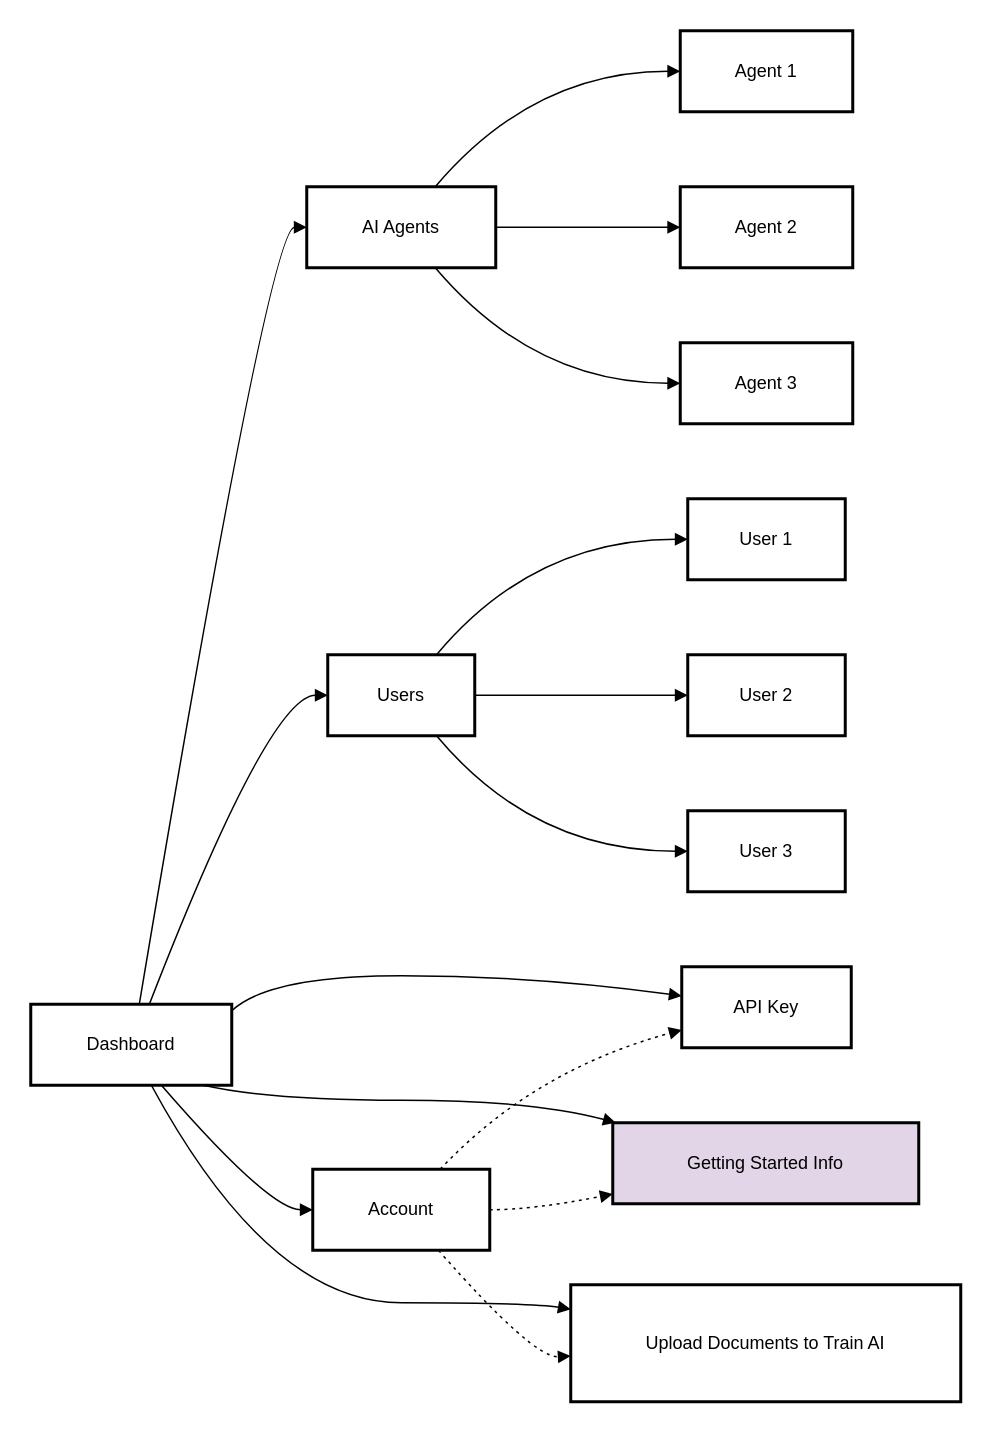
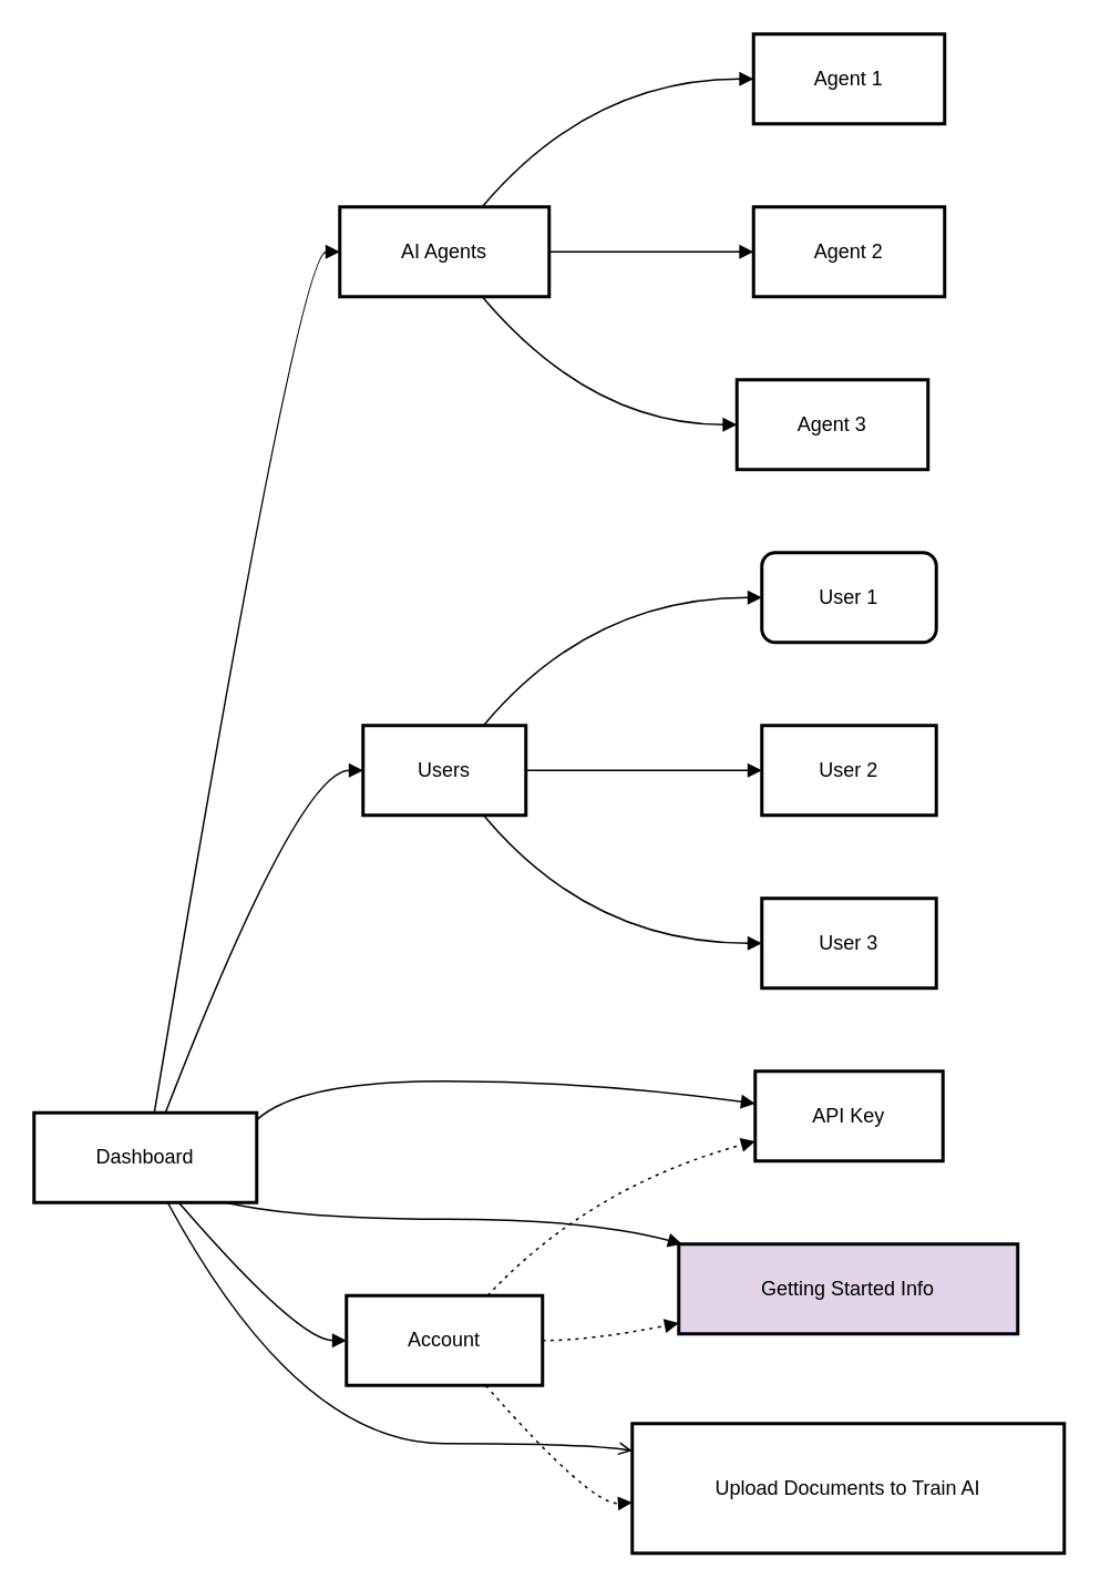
  <mxCell id="0" />
  <mxCell id="1" parent="0" />
  <mxCell id="2" value="Dashboard" style="whiteSpace=wrap;strokeWidth=2;" vertex="1" parent="1"><mxGeometry x="20" y="669" width="134" height="54" as="geometry" /></mxCell>
  <mxCell id="3" value="AI Agents" style="whiteSpace=wrap;strokeWidth=2;" vertex="1" parent="1"><mxGeometry x="204" y="124" width="126" height="54" as="geometry" /></mxCell>
  <mxCell id="4" value="Users" style="whiteSpace=wrap;strokeWidth=2;" vertex="1" parent="1"><mxGeometry x="218" y="436" width="98" height="54" as="geometry" /></mxCell>
  <mxCell id="5" value="API Key" style="whiteSpace=wrap;strokeWidth=2;" vertex="1" parent="1"><mxGeometry x="454" y="644" width="113" height="54" as="geometry" /></mxCell>
  <mxCell id="6" value="Getting Started Info" style="whiteSpace=wrap;strokeWidth=2;fillColor=#e1d5e7;" vertex="1" parent="1"><mxGeometry x="408" y="748" width="204" height="54" as="geometry" /></mxCell>
  <mxCell id="7" value="Upload Documents to Train AI" style="whiteSpace=wrap;strokeWidth=2;" vertex="1" parent="1"><mxGeometry x="380" y="856" width="260" height="78" as="geometry" /></mxCell>
  <mxCell id="8" value="Account" style="whiteSpace=wrap;strokeWidth=2;" vertex="1" parent="1"><mxGeometry x="208" y="779" width="118" height="54" as="geometry" /></mxCell>
  <mxCell id="9" value="Agent 1" style="whiteSpace=wrap;strokeWidth=2;" vertex="1" parent="1"><mxGeometry x="453" y="20" width="115" height="54" as="geometry" /></mxCell>
  <mxCell id="10" value="Agent 2" style="whiteSpace=wrap;strokeWidth=2;" vertex="1" parent="1"><mxGeometry x="453" y="124" width="115" height="54" as="geometry" /></mxCell>
- <mxCell id="11" value="Agent 3" style="whiteSpace=wrap;strokeWidth=2;" vertex="1" parent="1"><mxGeometry x="453" y="228" width="115" height="54" as="geometry" /></mxCell>
- <mxCell id="12" value="User 1" style="whiteSpace=wrap;strokeWidth=2;" vertex="1" parent="1"><mxGeometry x="458" y="332" width="105" height="54" as="geometry" /></mxCell>
+ <mxCell id="11" value="Agent 3" style="whiteSpace=wrap;strokeWidth=2;" vertex="1" parent="1"><mxGeometry x="443" y="228" width="115" height="54" as="geometry" /></mxCell>
+ <mxCell id="12" value="User 1" style="whiteSpace=wrap;strokeWidth=2;rounded=1;" vertex="1" parent="1"><mxGeometry x="458" y="332" width="105" height="54" as="geometry" /></mxCell>
  <mxCell id="13" value="User 2" style="whiteSpace=wrap;strokeWidth=2;" vertex="1" parent="1"><mxGeometry x="458" y="436" width="105" height="54" as="geometry" /></mxCell>
  <mxCell id="14" value="User 3" style="whiteSpace=wrap;strokeWidth=2;" vertex="1" parent="1"><mxGeometry x="458" y="540" width="105" height="54" as="geometry" /></mxCell>
  <mxCell id="15" value="" style="curved=1;startArrow=none;endArrow=block;exitX=0.54;exitY=0;entryX=0;entryY=0.5;" edge="1" parent="1" source="2" target="3"><mxGeometry relative="1" as="geometry"><Array as="points"><mxPoint x="179" y="151" /></Array></mxGeometry></mxCell>
  <mxCell id="16" value="" style="curved=1;startArrow=none;endArrow=block;exitX=0.59;exitY=0;entryX=0;entryY=0.5;" edge="1" parent="1" source="2" target="4"><mxGeometry relative="1" as="geometry"><Array as="points"><mxPoint x="179" y="463" /></Array></mxGeometry></mxCell>
  <mxCell id="17" value="" style="curved=1;startArrow=none;endArrow=block;exitX=1;exitY=0.08;entryX=0;entryY=0.36;" edge="1" parent="1" source="2" target="5"><mxGeometry relative="1" as="geometry"><Array as="points"><mxPoint x="179" y="650" /><mxPoint x="355" y="650" /></Array></mxGeometry></mxCell>
  <mxCell id="18" value="" style="curved=1;startArrow=none;endArrow=block;exitX=0.86;exitY=1;entryX=0.01;entryY=0;" edge="1" parent="1" source="2" target="6"><mxGeometry relative="1" as="geometry"><Array as="points"><mxPoint x="179" y="733" /><mxPoint x="355" y="733" /></Array></mxGeometry></mxCell>
- <mxCell id="19" value="" style="curved=1;startArrow=none;endArrow=block;exitX=0.6;exitY=1;entryX=0;entryY=0.21;" edge="1" parent="1" source="2" target="7"><mxGeometry relative="1" as="geometry"><Array as="points"><mxPoint x="179" y="868" /><mxPoint x="355" y="868" /></Array></mxGeometry></mxCell>
+ <mxCell id="19" value="" style="curved=1;startArrow=none;endArrow=open;exitX=0.6;exitY=1;entryX=0;entryY=0.21;" edge="1" parent="1" source="2" target="7"><mxGeometry relative="1" as="geometry"><Array as="points"><mxPoint x="179" y="868" /><mxPoint x="355" y="868" /></Array></mxGeometry></mxCell>
  <mxCell id="20" value="" style="curved=1;startArrow=none;endArrow=block;exitX=0.65;exitY=1;entryX=0;entryY=0.5;" edge="1" parent="1" source="2" target="8"><mxGeometry relative="1" as="geometry"><Array as="points"><mxPoint x="179" y="806" /></Array></mxGeometry></mxCell>
  <mxCell id="21" value="" style="curved=1;startArrow=none;endArrow=block;exitX=0.68;exitY=0;entryX=0;entryY=0.5;" edge="1" parent="1" source="3" target="9"><mxGeometry relative="1" as="geometry"><Array as="points"><mxPoint x="355" y="47" /></Array></mxGeometry></mxCell>
  <mxCell id="22" value="" style="curved=1;startArrow=none;endArrow=block;exitX=1;exitY=0.5;entryX=0;entryY=0.5;" edge="1" parent="1" source="3" target="10"><mxGeometry relative="1" as="geometry"><Array as="points" /></mxGeometry></mxCell>
  <mxCell id="23" value="" style="curved=1;startArrow=none;endArrow=block;exitX=0.68;exitY=1;entryX=0;entryY=0.5;" edge="1" parent="1" source="3" target="11"><mxGeometry relative="1" as="geometry"><Array as="points"><mxPoint x="355" y="255" /></Array></mxGeometry></mxCell>
  <mxCell id="24" value="" style="curved=1;startArrow=none;endArrow=block;exitX=0.74;exitY=0;entryX=0;entryY=0.5;" edge="1" parent="1" source="4" target="12"><mxGeometry relative="1" as="geometry"><Array as="points"><mxPoint x="355" y="359" /></Array></mxGeometry></mxCell>
  <mxCell id="25" value="" style="curved=1;startArrow=none;endArrow=block;exitX=1;exitY=0.5;entryX=0;entryY=0.5;" edge="1" parent="1" source="4" target="13"><mxGeometry relative="1" as="geometry"><Array as="points" /></mxGeometry></mxCell>
  <mxCell id="26" value="" style="curved=1;startArrow=none;endArrow=block;exitX=0.74;exitY=1;entryX=0;entryY=0.5;" edge="1" parent="1" source="4" target="14"><mxGeometry relative="1" as="geometry"><Array as="points"><mxPoint x="355" y="567" /></Array></mxGeometry></mxCell>
  <mxCell id="27" value="" style="curved=1;dashed=1;dashPattern=2 3;startArrow=none;endArrow=block;exitX=0.72;exitY=0;entryX=0;entryY=0.78;" edge="1" parent="1" source="8" target="5"><mxGeometry relative="1" as="geometry"><Array as="points"><mxPoint x="355" y="713" /></Array></mxGeometry></mxCell>
  <mxCell id="28" value="" style="curved=1;dashed=1;dashPattern=2 3;startArrow=none;endArrow=block;exitX=1;exitY=0.5;entryX=0;entryY=0.88;" edge="1" parent="1" source="8" target="6"><mxGeometry relative="1" as="geometry"><Array as="points"><mxPoint x="355" y="806" /></Array></mxGeometry></mxCell>
  <mxCell id="29" value="" style="curved=1;dashed=1;dashPattern=2 3;startArrow=none;endArrow=block;exitX=0.71;exitY=1;entryX=0;entryY=0.61;" edge="1" parent="1" source="8" target="7"><mxGeometry relative="1" as="geometry"><Array as="points"><mxPoint x="355" y="905" /></Array></mxGeometry></mxCell>
